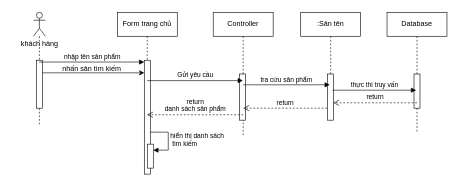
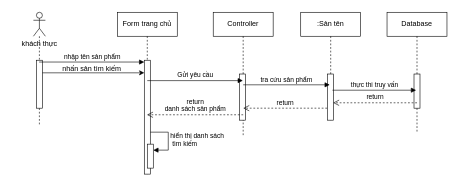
  <mxCell id="0" />
  <mxCell id="1" parent="0" />
  <mxCell id="2" value="" style="shape=umlLifeline;perimeter=lifelinePerimeter;whiteSpace=wrap;html=1;container=1;dropTarget=0;collapsible=0;recursiveResize=0;outlineConnect=0;portConstraint=eastwest;newEdgeStyle={&quot;curved&quot;:0,&quot;rounded&quot;:0};participant=umlActor;" parent="1" vertex="1"><mxGeometry x="55" y="20" width="20" height="190" as="geometry" /></mxCell>
  <mxCell id="3" value="" style="html=1;points=[[0,0,0,0,5],[0,1,0,0,-5],[1,0,0,0,5],[1,1,0,0,-5]];perimeter=orthogonalPerimeter;outlineConnect=0;targetShapes=umlLifeline;portConstraint=eastwest;newEdgeStyle={&quot;curved&quot;:0,&quot;rounded&quot;:0};" parent="2" vertex="1"><mxGeometry x="5" y="80" width="10" height="80" as="geometry" /></mxCell>
  <mxCell id="4" value="Controller" style="shape=umlLifeline;perimeter=lifelinePerimeter;whiteSpace=wrap;html=1;container=1;dropTarget=0;collapsible=0;recursiveResize=0;outlineConnect=0;portConstraint=eastwest;newEdgeStyle={&quot;curved&quot;:0,&quot;rounded&quot;:0};" parent="1" vertex="1"><mxGeometry x="355" y="20" width="100" height="205" as="geometry" /></mxCell>
  <mxCell id="5" value="" style="html=1;points=[[0,0,0,0,5],[0,1,0,0,-5],[1,0,0,0,5],[1,1,0,0,-5]];perimeter=orthogonalPerimeter;outlineConnect=0;targetShapes=umlLifeline;portConstraint=eastwest;newEdgeStyle={&quot;curved&quot;:0,&quot;rounded&quot;:0};" parent="4" vertex="1"><mxGeometry x="44" y="103" width="10" height="77" as="geometry" /></mxCell>
  <mxCell id="6" value="Form trang chủ" style="shape=umlLifeline;perimeter=lifelinePerimeter;whiteSpace=wrap;html=1;container=1;dropTarget=0;collapsible=0;recursiveResize=0;outlineConnect=0;portConstraint=eastwest;newEdgeStyle={&quot;curved&quot;:0,&quot;rounded&quot;:0};" parent="1" vertex="1"><mxGeometry x="195" y="20" width="100" height="270" as="geometry" /></mxCell>
  <mxCell id="7" value="" style="html=1;points=[[0,0,0,0,5],[0,1,0,0,-5],[1,0,0,0,5],[1,1,0,0,-5]];perimeter=orthogonalPerimeter;outlineConnect=0;targetShapes=umlLifeline;portConstraint=eastwest;newEdgeStyle={&quot;curved&quot;:0,&quot;rounded&quot;:0};" parent="6" vertex="1"><mxGeometry x="45" y="80" width="10" height="190" as="geometry" /></mxCell>
  <mxCell id="8" value="" style="html=1;points=[[0,0,0,0,5],[0,1,0,0,-5],[1,0,0,0,5],[1,1,0,0,-5]];perimeter=orthogonalPerimeter;outlineConnect=0;targetShapes=umlLifeline;portConstraint=eastwest;newEdgeStyle={&quot;curved&quot;:0,&quot;rounded&quot;:0};" parent="6" vertex="1"><mxGeometry x="50" y="220" width="10" height="40" as="geometry" /></mxCell>
  <mxCell id="9" value="hiển thị danh sách&lt;div&gt;&amp;nbsp;tìm kiếm&lt;/div&gt;" style="html=1;align=left;spacingLeft=2;endArrow=block;rounded=0;edgeStyle=orthogonalEdgeStyle;curved=0;rounded=0;" parent="6" target="8" edge="1"><mxGeometry relative="1" as="geometry"><mxPoint x="55" y="200" as="sourcePoint" /><Array as="points"><mxPoint x="85" y="230" /></Array></mxGeometry></mxCell>
  <mxCell id="10" value=":Sản tên" style="shape=umlLifeline;perimeter=lifelinePerimeter;whiteSpace=wrap;html=1;container=1;dropTarget=0;collapsible=0;recursiveResize=0;outlineConnect=0;portConstraint=eastwest;newEdgeStyle={&quot;curved&quot;:0,&quot;rounded&quot;:0};" parent="1" vertex="1"><mxGeometry x="501" y="20" width="100" height="180" as="geometry" /></mxCell>
  <mxCell id="11" value="" style="html=1;points=[[0,0,0,0,5],[0,1,0,0,-5],[1,0,0,0,5],[1,1,0,0,-5]];perimeter=orthogonalPerimeter;outlineConnect=0;targetShapes=umlLifeline;portConstraint=eastwest;newEdgeStyle={&quot;curved&quot;:0,&quot;rounded&quot;:0};" parent="10" vertex="1"><mxGeometry x="45" y="103" width="10" height="77" as="geometry" /></mxCell>
- <mxCell id="12" value="khách hàng" style="text;html=1;align=center;verticalAlign=middle;resizable=0;points=[];autosize=1;strokeColor=none;fillColor=none;" parent="1" vertex="1"><mxGeometry x="20" y="58" width="90" height="30" as="geometry" /></mxCell>
+ <mxCell id="12" value="khách thực" style="text;html=1;align=center;verticalAlign=middle;resizable=0;points=[];autosize=1;strokeColor=none;fillColor=none;" parent="1" vertex="1"><mxGeometry x="20" y="58" width="90" height="30" as="geometry" /></mxCell>
  <mxCell id="13" value="nhập tên sản phẩm" style="html=1;verticalAlign=bottom;endArrow=block;curved=0;rounded=0;entryX=0;entryY=0;entryDx=0;entryDy=5;entryPerimeter=0;" parent="1" edge="1"><mxGeometry width="80" relative="1" as="geometry"><mxPoint x="64.5" y="103" as="sourcePoint" /><mxPoint x="240" y="103" as="targetPoint" /></mxGeometry></mxCell>
  <mxCell id="14" value="Gửi yêu cầu" style="html=1;verticalAlign=bottom;endArrow=block;curved=0;rounded=0;" parent="1" edge="1"><mxGeometry width="80" relative="1" as="geometry"><mxPoint x="245" y="134" as="sourcePoint" /><mxPoint x="404.5" y="134" as="targetPoint" /></mxGeometry></mxCell>
  <mxCell id="15" value="tra cứu sản phẩm" style="html=1;verticalAlign=bottom;endArrow=block;curved=0;rounded=0;" parent="1" edge="1"><mxGeometry width="80" relative="1" as="geometry"><mxPoint x="405" y="141" as="sourcePoint" /><mxPoint x="549.5" y="141" as="targetPoint" /></mxGeometry></mxCell>
  <mxCell id="16" value="return" style="html=1;verticalAlign=bottom;endArrow=open;dashed=1;endSize=8;curved=0;rounded=0;" parent="1" edge="1"><mxGeometry relative="1" as="geometry"><mxPoint x="545" y="180" as="sourcePoint" /><mxPoint x="405" y="180" as="targetPoint" /></mxGeometry></mxCell>
  <mxCell id="17" value="return&lt;div&gt;danh sách sản phẩm&lt;/div&gt;" style="html=1;verticalAlign=bottom;endArrow=open;dashed=1;endSize=8;curved=0;rounded=0;" parent="1" edge="1"><mxGeometry relative="1" as="geometry"><mxPoint x="405" y="191" as="sourcePoint" /><mxPoint x="244.5" y="191" as="targetPoint" /></mxGeometry></mxCell>
  <mxCell id="18" value="" style="endArrow=classic;html=1;rounded=0;" parent="1" edge="1"><mxGeometry width="50" height="50" relative="1" as="geometry"><mxPoint x="70" y="121" as="sourcePoint" /><mxPoint x="240" y="121" as="targetPoint" /></mxGeometry></mxCell>
  <mxCell id="19" value="nhấn sản tìm kiếm" style="text;html=1;align=center;verticalAlign=middle;resizable=0;points=[];autosize=1;strokeColor=none;fillColor=none;" parent="1" vertex="1"><mxGeometry x="92" y="99" width="120" height="30" as="geometry" /></mxCell>
  <mxCell id="20" value="Database" style="shape=umlLifeline;perimeter=lifelinePerimeter;whiteSpace=wrap;html=1;container=1;dropTarget=0;collapsible=0;recursiveResize=0;outlineConnect=0;portConstraint=eastwest;newEdgeStyle={&quot;curved&quot;:0,&quot;rounded&quot;:0};" parent="1" vertex="1"><mxGeometry x="645" y="20" width="100" height="200" as="geometry" /></mxCell>
  <mxCell id="21" value="" style="html=1;points=[[0,0,0,0,5],[0,1,0,0,-5],[1,0,0,0,5],[1,1,0,0,-5]];perimeter=orthogonalPerimeter;outlineConnect=0;targetShapes=umlLifeline;portConstraint=eastwest;newEdgeStyle={&quot;curved&quot;:0,&quot;rounded&quot;:0};" parent="20" vertex="1"><mxGeometry x="45" y="103" width="10" height="57" as="geometry" /></mxCell>
  <mxCell id="22" value="thực thi truy vấn" style="html=1;verticalAlign=bottom;endArrow=block;curved=0;rounded=0;" parent="1" edge="1"><mxGeometry width="80" relative="1" as="geometry"><mxPoint x="554" y="150" as="sourcePoint" /><mxPoint x="693.5" y="150" as="targetPoint" /></mxGeometry></mxCell>
  <mxCell id="23" value="return" style="html=1;verticalAlign=bottom;endArrow=open;dashed=1;endSize=8;curved=0;rounded=0;" parent="1" edge="1"><mxGeometry relative="1" as="geometry"><mxPoint x="695" y="171" as="sourcePoint" /><mxPoint x="555" y="171" as="targetPoint" /></mxGeometry></mxCell>
